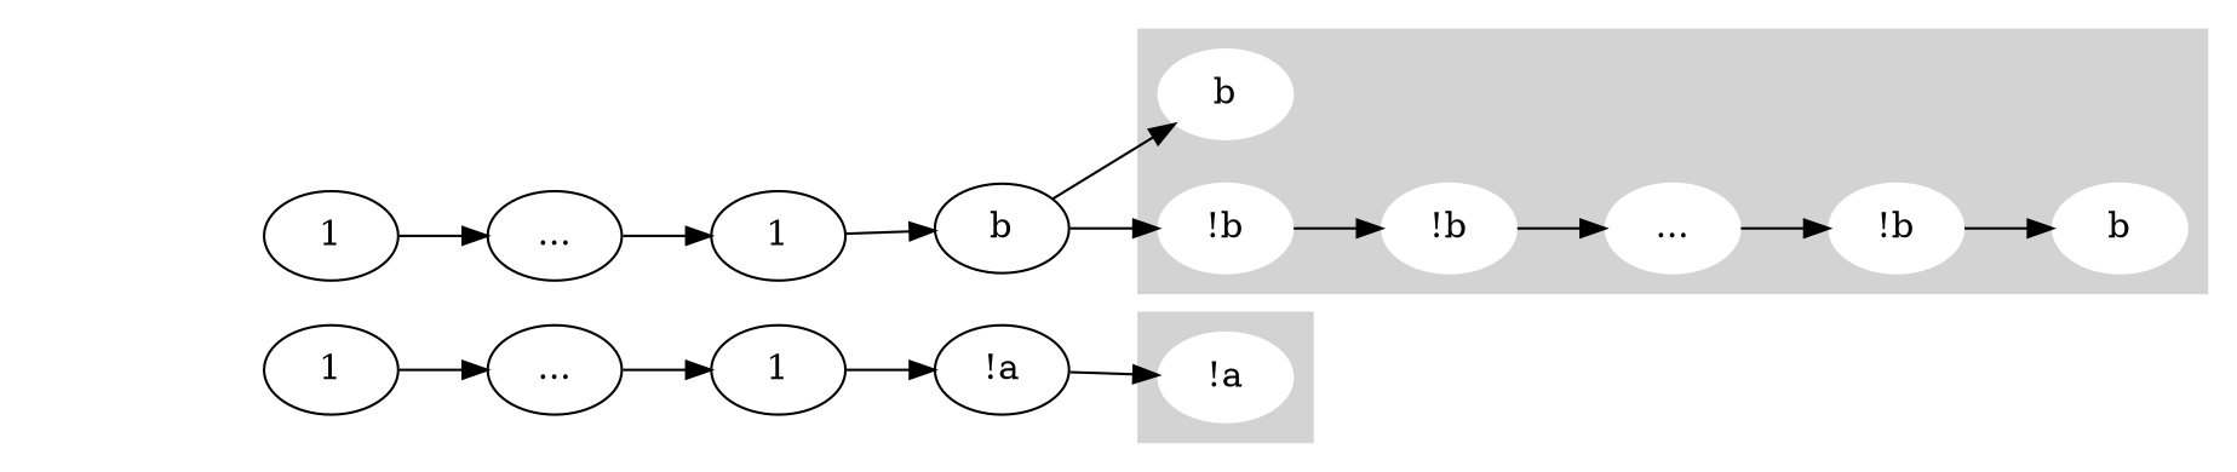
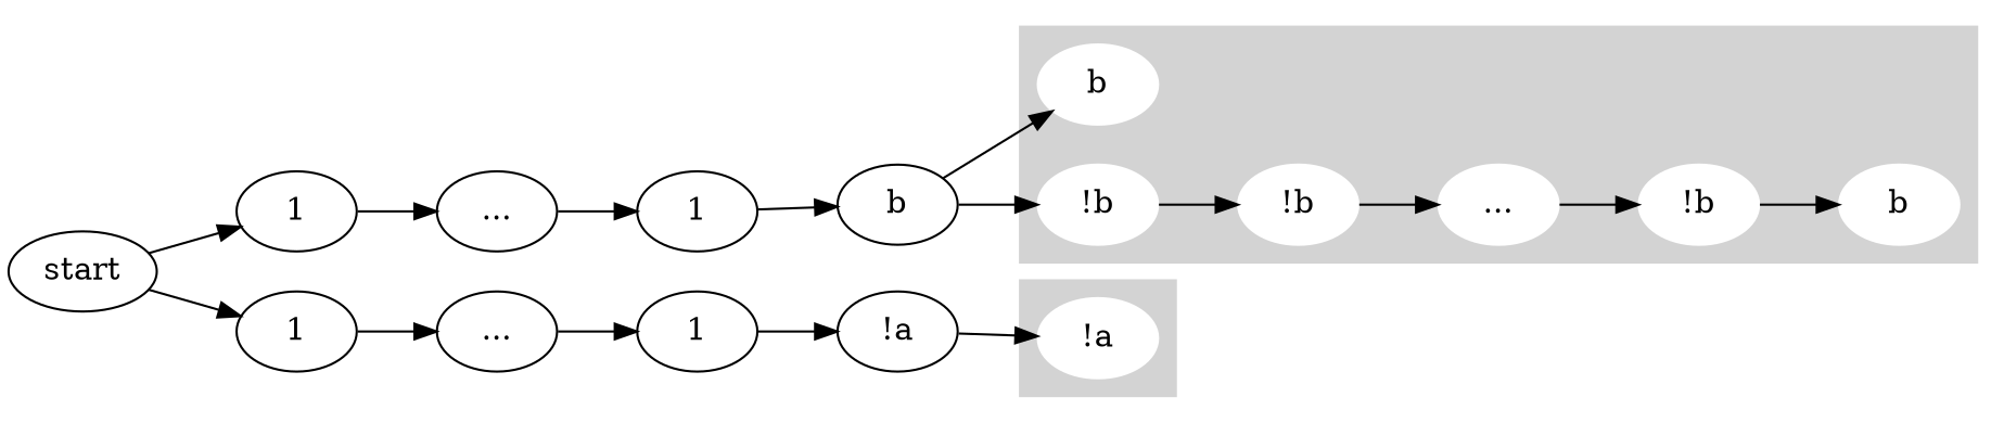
  digraph {
    rankdir=LR
    n1 [color=white label=b style=filled]
    n2 [color=white label="!b" style=filled]
    n3 [color=white label="!b" style=filled]
    n4 [color=white label="..." style=filled]
    n5 [color=white label="!b" style=filled]
    n6 [color=white label=b style=filled]
    n7 [color=white label="!a" style=filled]
+   n8 [label=start]
    n9 [label=1]
    n10 [label=1]
    n11 [label="..."]
    n12 [label=1]
    n13 [label=b]
    n14 [label="..."]
    n15 [label=1]
    n16 [label="!a"]
    subgraph cluster_1 {
      color=lightgrey
      style=filled
      n1
      n2
      n3
      n4
      n5
      n6
    }
    subgraph cluster_2 {
      color=lightgrey
      style=filled
      n7
    }
    n2 -> n3
    n3 -> n4
    n4 -> n5
    n5 -> n6
+   n8 -> n9
+   n8 -> n10
    n9 -> n11
    n10 -> n14
    n11 -> n12
    n12 -> n13
    n13 -> n1
    n13 -> n2
    n14 -> n15
    n15 -> n16
    n16 -> n7
  }
